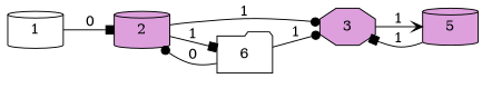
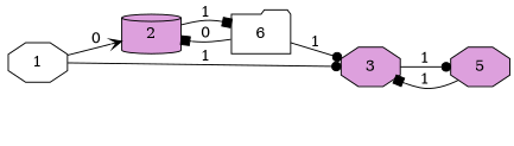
  digraph {
    rankdir=LR
    node [style=filled fillcolor=plum shape=octagon]
    edge [arrowhead=box]
    fake [style=invisible fillcolor="" shape=""]
-   1 [fillcolor=white shape=cylinder]
+   1 [fillcolor=white]
    2 [shape=cylinder]
    3
    6 [fillcolor=white shape=folder]
-   5 [shape=cylinder]
-   1 -> 2 [label=0]
-   2 -> 3 [arrowhead=dot label=1]
+   5
+   1 -> 2 [arrowhead=vee label=0]
+   1 -> 3 [arrowhead=dot label=1]
    2 -> 6 [label=1]
-   3 -> 5 [arrowhead=vee label=1]
-   6 -> 2 [arrowhead=dot label=0]
+   3 -> 5 [arrowhead=dot label=1]
+   6 -> 2 [label=0]
    6 -> 3 [arrowhead=dot label=1]
    5 -> 3 [label=1]
  }
